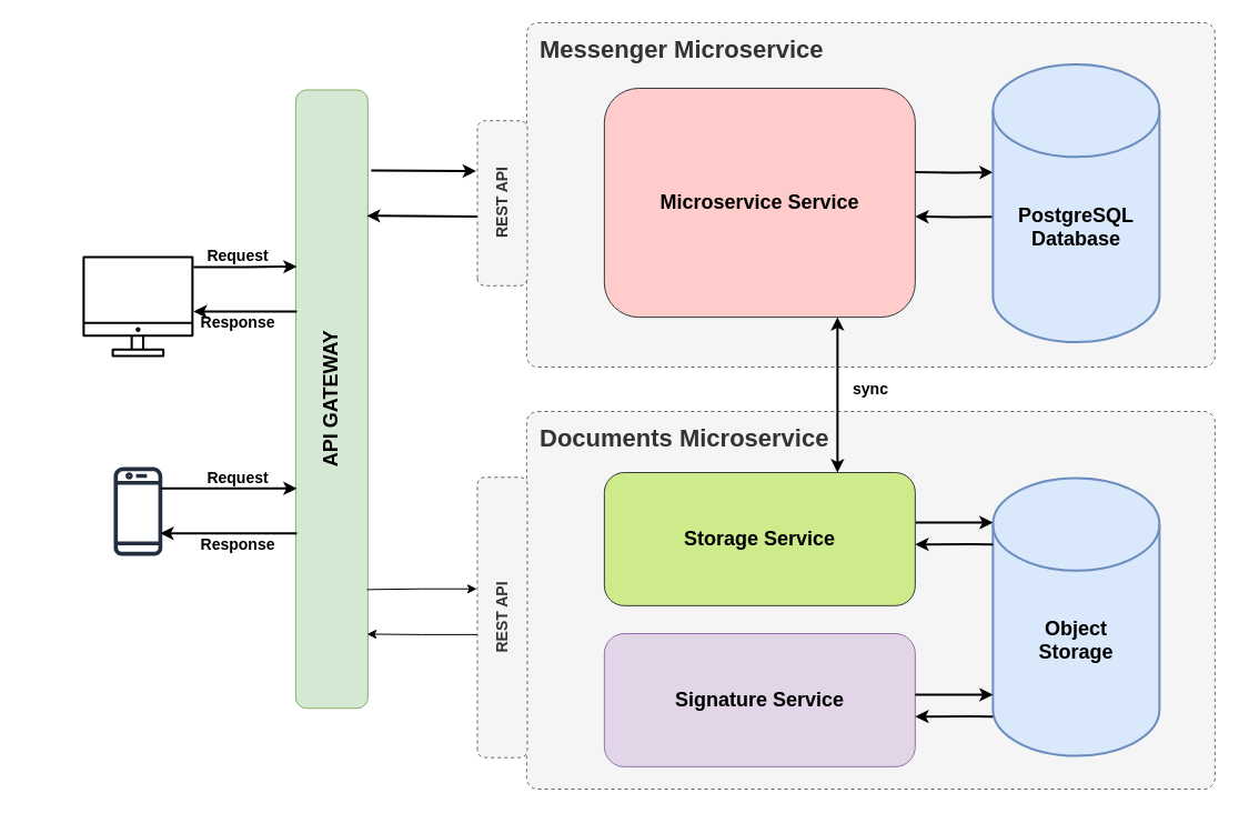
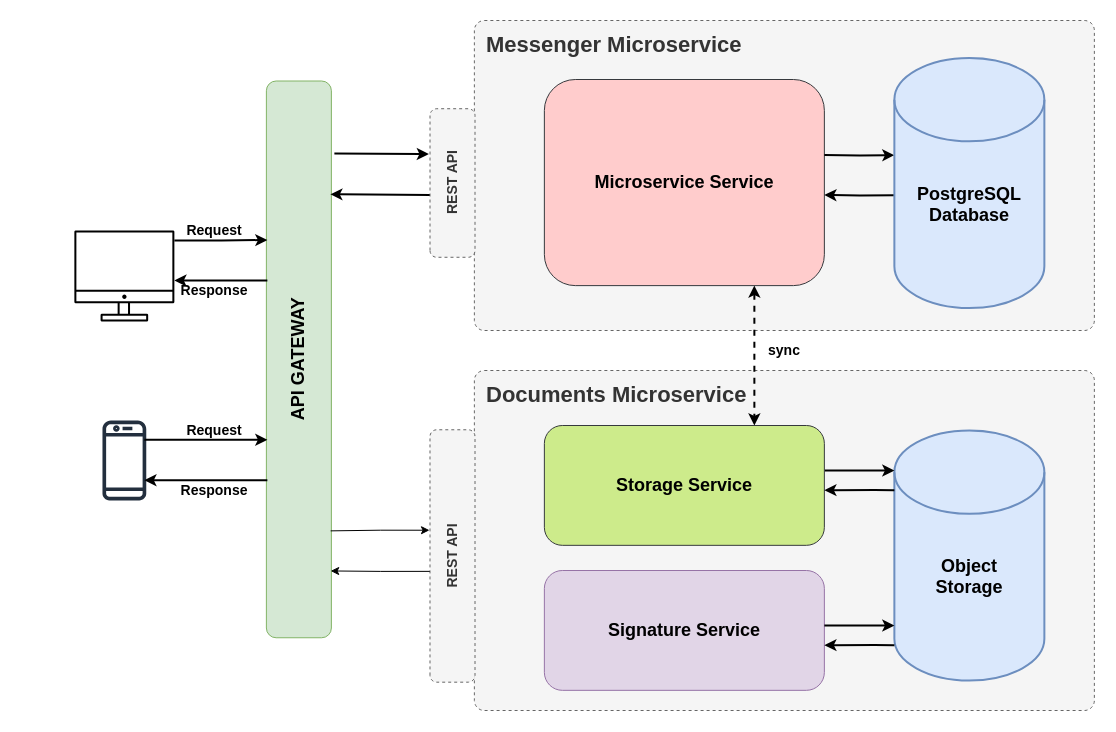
  <mxCell id="0" />
  <mxCell id="1" parent="0" />
  <mxCell id="2" value="&lt;font size=&quot;1&quot; style=&quot;&quot;&gt;&lt;b style=&quot;font-size: 22px;&quot;&gt;Messenger Microservice&lt;/b&gt;&lt;/font&gt;" style="dashed=1;rounded=1;absoluteArcSize=1;arcSize=20;html=1;verticalAlign=top;align=left;spacingTop=5;spacingLeft=10;whiteSpace=wrap;fillColor=#f5f5f5;fontColor=#333333;strokeColor=#666666;" vertex="1" parent="1"><mxGeometry x="473.87" y="20" width="620" height="310" as="geometry" /></mxCell>
  <mxCell id="3" value="&lt;font style=&quot;font-size: 18px;&quot;&gt;&lt;b&gt;API GATEWAY&lt;/b&gt;&lt;/font&gt;" style="rounded=1;whiteSpace=wrap;html=1;rotation=-90;fillColor=#d5e8d4;strokeColor=#82b366;" vertex="1" parent="1"><mxGeometry x="20" y="326.38" width="556.75" height="65" as="geometry" /></mxCell>
  <mxCell id="4" value="&lt;font size=&quot;1&quot; style=&quot;&quot;&gt;&lt;b style=&quot;font-size: 22px;&quot;&gt;Documents Microservice&lt;/b&gt;&lt;/font&gt;" style="dashed=1;rounded=1;absoluteArcSize=1;arcSize=20;html=1;verticalAlign=top;align=left;spacingTop=5;spacingLeft=10;whiteSpace=wrap;fillColor=#f5f5f5;strokeColor=#666666;fontColor=#333333;" vertex="1" parent="1"><mxGeometry x="473.87" y="370" width="620" height="340" as="geometry" /></mxCell>
  <mxCell id="5" style="edgeStyle=orthogonalEdgeStyle;rounded=0;orthogonalLoop=1;jettySize=auto;html=1;exitX=0.419;exitY=-0.02;exitDx=0;exitDy=0;exitPerimeter=0;strokeWidth=2;" edge="1" parent="1" source="7"><mxGeometry relative="1" as="geometry"><mxPoint x="329.87" y="193.79" as="targetPoint" /><Array as="points"><mxPoint x="429.87" y="195" /></Array></mxGeometry></mxCell>
  <mxCell id="6" style="edgeStyle=orthogonalEdgeStyle;rounded=0;orthogonalLoop=1;jettySize=auto;html=1;exitX=0.695;exitY=-0.025;exitDx=0;exitDy=0;endArrow=none;endFill=0;startArrow=classic;startFill=1;exitPerimeter=0;strokeWidth=2;" edge="1" parent="1" source="7"><mxGeometry relative="1" as="geometry"><mxPoint x="333.87" y="153" as="targetPoint" /></mxGeometry></mxCell>
  <mxCell id="7" value="&lt;font style=&quot;font-size: 14px;&quot;&gt;&lt;b&gt;REST API&lt;br&gt;&lt;/b&gt;&lt;/font&gt;" style="rounded=1;whiteSpace=wrap;html=1;dashed=1;textDirection=ltr;rotation=-90;fontSize=14;fillColor=#f5f5f5;fontColor=#333333;strokeColor=#666666;" vertex="1" parent="1"><mxGeometry x="377.72" y="160" width="148.56" height="45.01" as="geometry" /></mxCell>
  <mxCell id="8" value="" style="sketch=0;outlineConnect=0;gradientColor=none;fontColor=#000000;strokeColor=none;fillColor=#000000;dashed=0;verticalLabelPosition=bottom;verticalAlign=top;align=center;html=1;fontSize=12;fontStyle=1;aspect=fixed;shape=mxgraph.aws4.illustration_desktop;pointerEvents=1" vertex="1" parent="1"><mxGeometry x="73.87" y="230" width="100" height="91" as="geometry" /></mxCell>
  <mxCell id="9" value="" style="sketch=0;outlineConnect=0;fontColor=#000000;gradientColor=none;strokeColor=#232F3E;fillColor=none;dashed=0;verticalLabelPosition=bottom;verticalAlign=top;align=center;html=1;fontSize=12;fontStyle=0;aspect=fixed;shape=mxgraph.aws4.resourceIcon;resIcon=mxgraph.aws4.mobile_client;" vertex="1" parent="1"><mxGeometry x="73.87" y="410" width="100" height="100" as="geometry" /></mxCell>
  <mxCell id="10" style="edgeStyle=orthogonalEdgeStyle;rounded=0;orthogonalLoop=1;jettySize=auto;html=1;exitX=0.25;exitY=0;exitDx=0;exitDy=0;endArrow=none;endFill=0;startArrow=classic;startFill=1;strokeWidth=2;" edge="1" parent="1"><mxGeometry relative="1" as="geometry"><mxPoint x="266.87" y="239.5" as="sourcePoint" /><mxPoint x="173.87" y="240" as="targetPoint" /></mxGeometry></mxCell>
  <mxCell id="11" style="edgeStyle=orthogonalEdgeStyle;rounded=0;orthogonalLoop=1;jettySize=auto;html=1;exitX=0.25;exitY=0;exitDx=0;exitDy=0;strokeWidth=2;" edge="1" parent="1"><mxGeometry relative="1" as="geometry"><mxPoint x="266.87" y="280" as="sourcePoint" /><mxPoint x="173.87" y="280" as="targetPoint" /></mxGeometry></mxCell>
  <mxCell id="12" style="edgeStyle=orthogonalEdgeStyle;rounded=0;orthogonalLoop=1;jettySize=auto;html=1;exitX=0.25;exitY=0;exitDx=0;exitDy=0;entryX=0.805;entryY=0.985;entryDx=0;entryDy=0;entryPerimeter=0;endArrow=none;endFill=0;startArrow=classic;startFill=1;strokeWidth=2;" edge="1" parent="1"><mxGeometry relative="1" as="geometry"><mxPoint x="266.87" y="439.25" as="sourcePoint" /><mxPoint x="143.87" y="439.25" as="targetPoint" /></mxGeometry></mxCell>
  <mxCell id="13" style="edgeStyle=orthogonalEdgeStyle;rounded=0;orthogonalLoop=1;jettySize=auto;html=1;exitX=0.25;exitY=0;exitDx=0;exitDy=0;entryX=0.805;entryY=0.985;entryDx=0;entryDy=0;entryPerimeter=0;strokeWidth=2;" edge="1" parent="1"><mxGeometry relative="1" as="geometry"><mxPoint x="266.87" y="479.75" as="sourcePoint" /><mxPoint x="143.87" y="479.75" as="targetPoint" /></mxGeometry></mxCell>
- <mxCell id="14" style="edgeStyle=orthogonalEdgeStyle;rounded=0;orthogonalLoop=1;jettySize=auto;html=1;entryX=0.75;entryY=0;entryDx=0;entryDy=0;exitX=0.75;exitY=1;exitDx=0;exitDy=0;dashed=0;startArrow=classic;startFill=1;strokeWidth=2;" edge="1" parent="1" source="15" target="18"><mxGeometry relative="1" as="geometry" /></mxCell>
+ <mxCell id="14" style="edgeStyle=orthogonalEdgeStyle;rounded=0;orthogonalLoop=1;jettySize=auto;html=1;entryX=0.75;entryY=0;entryDx=0;entryDy=0;exitX=0.75;exitY=1;exitDx=0;exitDy=0;dashed=1;startArrow=classic;startFill=1;strokeWidth=2;" edge="1" parent="1" source="15" target="18"><mxGeometry relative="1" as="geometry" /></mxCell>
  <mxCell id="15" value="&lt;font size=&quot;1&quot; style=&quot;&quot;&gt;&lt;b style=&quot;font-size: 18px;&quot;&gt;Microservice Service&lt;/b&gt;&lt;/font&gt;" style="rounded=1;whiteSpace=wrap;html=1;fillColor=#ffcccc;strokeColor=#36393d;" vertex="1" parent="1"><mxGeometry x="543.87" y="79" width="280" height="206.11" as="geometry" /></mxCell>
  <mxCell id="16" value="&lt;blockquote style=&quot;margin: 0 0 0 40px; border: none; padding: 0px;&quot;&gt;&lt;/blockquote&gt;&lt;font style=&quot;font-size: 18px;&quot;&gt;&lt;b&gt;&lt;span style=&quot;background-color: initial;&quot;&gt;&lt;br&gt;&lt;br&gt;Object&lt;/span&gt;&lt;br&gt;Storage&lt;/b&gt;&lt;/font&gt;" style="strokeWidth=2;html=1;shape=mxgraph.flowchart.database;whiteSpace=wrap;fillColor=#dae8fc;strokeColor=#6c8ebf;" vertex="1" parent="1"><mxGeometry x="893.87" y="430" width="150" height="250" as="geometry" /></mxCell>
  <mxCell id="17" style="edgeStyle=orthogonalEdgeStyle;rounded=0;orthogonalLoop=1;jettySize=auto;html=1;strokeWidth=2;" edge="1" parent="1" source="18" target="16"><mxGeometry relative="1" as="geometry"><Array as="points"><mxPoint x="873.87" y="470" /><mxPoint x="873.87" y="470" /></Array></mxGeometry></mxCell>
  <mxCell id="18" value="&lt;font size=&quot;1&quot; style=&quot;&quot;&gt;&lt;b style=&quot;font-size: 18px;&quot;&gt;Storage Service&lt;/b&gt;&lt;/font&gt;" style="rounded=1;whiteSpace=wrap;html=1;fillColor=#cdeb8b;strokeColor=#36393d;" vertex="1" parent="1"><mxGeometry x="543.87" y="425" width="280" height="119.84" as="geometry" /></mxCell>
  <mxCell id="19" style="edgeStyle=orthogonalEdgeStyle;rounded=0;orthogonalLoop=1;jettySize=auto;html=1;endArrow=none;endFill=0;startArrow=classic;startFill=1;strokeWidth=2;" edge="1" parent="1"><mxGeometry relative="1" as="geometry"><mxPoint x="893.87" y="154.63" as="sourcePoint" /><mxPoint x="823.87" y="154.43" as="targetPoint" /></mxGeometry></mxCell>
  <mxCell id="20" style="edgeStyle=orthogonalEdgeStyle;rounded=0;orthogonalLoop=1;jettySize=auto;html=1;strokeWidth=2;" edge="1" parent="1"><mxGeometry relative="1" as="geometry"><mxPoint x="893.87" y="194.63" as="sourcePoint" /><mxPoint x="823.87" y="194.43" as="targetPoint" /></mxGeometry></mxCell>
  <mxCell id="21" value="&lt;font size=&quot;1&quot; style=&quot;&quot;&gt;&lt;b style=&quot;font-size: 18px;&quot;&gt;Signature Service&lt;/b&gt;&lt;/font&gt;" style="rounded=1;whiteSpace=wrap;html=1;fillColor=#e1d5e7;strokeColor=#9673a6;" vertex="1" parent="1"><mxGeometry x="543.87" y="570" width="280" height="119.84" as="geometry" /></mxCell>
  <mxCell id="22" value="&lt;font style=&quot;font-size: 14px;&quot;&gt;&lt;b&gt;Request&lt;/b&gt;&lt;/font&gt;" style="text;html=1;strokeColor=none;fillColor=none;align=center;verticalAlign=middle;whiteSpace=wrap;rounded=0;" vertex="1" parent="1"><mxGeometry x="183.87" y="220" width="60" height="20" as="geometry" /></mxCell>
  <mxCell id="23" value="Response" style="text;html=1;strokeColor=none;fillColor=none;align=center;verticalAlign=middle;whiteSpace=wrap;rounded=0;fontSize=14;fontStyle=1" vertex="1" parent="1"><mxGeometry x="183.87" y="280" width="60" height="20" as="geometry" /></mxCell>
  <mxCell id="24" value="&lt;font style=&quot;font-size: 14px;&quot;&gt;&lt;b&gt;Request&lt;/b&gt;&lt;/font&gt;" style="text;html=1;strokeColor=none;fillColor=none;align=center;verticalAlign=middle;whiteSpace=wrap;rounded=0;" vertex="1" parent="1"><mxGeometry x="183.87" y="420" width="60" height="20" as="geometry" /></mxCell>
  <mxCell id="25" value="Response" style="text;html=1;strokeColor=none;fillColor=none;align=center;verticalAlign=middle;whiteSpace=wrap;rounded=0;fontSize=14;fontStyle=1" vertex="1" parent="1"><mxGeometry x="183.87" y="480" width="60" height="20" as="geometry" /></mxCell>
  <mxCell id="26" value="&lt;font style=&quot;font-size: 14px;&quot;&gt;&lt;span&gt;REST API&lt;br&gt;&lt;/span&gt;&lt;/font&gt;" style="rounded=1;whiteSpace=wrap;html=1;dashed=1;textDirection=ltr;rotation=-90;fontSize=14;fontStyle=1;fillColor=#f5f5f5;fontColor=#333333;strokeColor=#666666;" vertex="1" parent="1"><mxGeometry x="325.79" y="532.96" width="252.41" height="45.01" as="geometry" /></mxCell>
  <mxCell id="27" style="edgeStyle=orthogonalEdgeStyle;rounded=0;orthogonalLoop=1;jettySize=auto;html=1;exitX=0.439;exitY=-0.003;exitDx=0;exitDy=0;exitPerimeter=0;entryX=0.12;entryY=0.989;entryDx=0;entryDy=0;entryPerimeter=0;" edge="1" parent="1" source="26" target="3"><mxGeometry relative="1" as="geometry"><mxPoint x="427.87" y="575" as="sourcePoint" /><mxPoint x="333.87" y="571" as="targetPoint" /><Array as="points" /></mxGeometry></mxCell>
  <mxCell id="28" style="edgeStyle=orthogonalEdgeStyle;rounded=0;orthogonalLoop=1;jettySize=auto;html=1;exitX=0.602;exitY=-0.011;exitDx=0;exitDy=0;endArrow=none;endFill=0;startArrow=classic;startFill=1;exitPerimeter=0;entryX=0.192;entryY=0.989;entryDx=0;entryDy=0;entryPerimeter=0;" edge="1" parent="1" source="26" target="3"><mxGeometry relative="1" as="geometry"><mxPoint x="425.87" y="530" as="sourcePoint" /><mxPoint x="331.87" y="530" as="targetPoint" /></mxGeometry></mxCell>
  <mxCell id="29" value="&lt;font style=&quot;font-size: 14px;&quot;&gt;&lt;b&gt;sync&lt;/b&gt;&lt;/font&gt;" style="text;html=1;strokeColor=none;fillColor=none;align=center;verticalAlign=middle;whiteSpace=wrap;rounded=0;" vertex="1" parent="1"><mxGeometry x="753.87" y="330" width="60" height="40" as="geometry" /></mxCell>
  <mxCell id="30" style="edgeStyle=orthogonalEdgeStyle;rounded=0;orthogonalLoop=1;jettySize=auto;html=1;endArrow=none;endFill=0;startArrow=classic;startFill=1;strokeWidth=2;" edge="1" parent="1"><mxGeometry relative="1" as="geometry"><mxPoint x="823.87" y="489.63" as="sourcePoint" /><mxPoint x="893.87" y="489.63" as="targetPoint" /><Array as="points"><mxPoint x="873.87" y="489.63" /><mxPoint x="873.87" y="489.63" /></Array></mxGeometry></mxCell>
  <mxCell id="31" style="edgeStyle=orthogonalEdgeStyle;rounded=0;orthogonalLoop=1;jettySize=auto;html=1;strokeWidth=2;" edge="1" parent="1"><mxGeometry relative="1" as="geometry"><mxPoint x="823.87" y="625" as="sourcePoint" /><mxPoint x="893.87" y="625" as="targetPoint" /><Array as="points"><mxPoint x="873.87" y="625" /><mxPoint x="873.87" y="625" /></Array></mxGeometry></mxCell>
  <mxCell id="32" style="edgeStyle=orthogonalEdgeStyle;rounded=0;orthogonalLoop=1;jettySize=auto;html=1;endArrow=none;endFill=0;startArrow=classic;startFill=1;strokeWidth=2;" edge="1" parent="1"><mxGeometry relative="1" as="geometry"><mxPoint x="823.87" y="644.63" as="sourcePoint" /><mxPoint x="893.87" y="644.63" as="targetPoint" /><Array as="points"><mxPoint x="873.87" y="644.63" /><mxPoint x="873.87" y="644.63" /></Array></mxGeometry></mxCell>
  <mxCell id="33" value="&lt;blockquote style=&quot;margin: 0 0 0 40px; border: none; padding: 0px;&quot;&gt;&lt;/blockquote&gt;&lt;font style=&quot;font-size: 18px;&quot;&gt;&lt;b&gt;&lt;br&gt;&lt;br&gt;PostgreSQL&lt;br&gt;Database&lt;/b&gt;&lt;/font&gt;" style="strokeWidth=2;html=1;shape=mxgraph.flowchart.database;whiteSpace=wrap;fillColor=#dae8fc;strokeColor=#6c8ebf;" vertex="1" parent="1"><mxGeometry x="893.87" y="57.51" width="150" height="250" as="geometry" /></mxCell>
